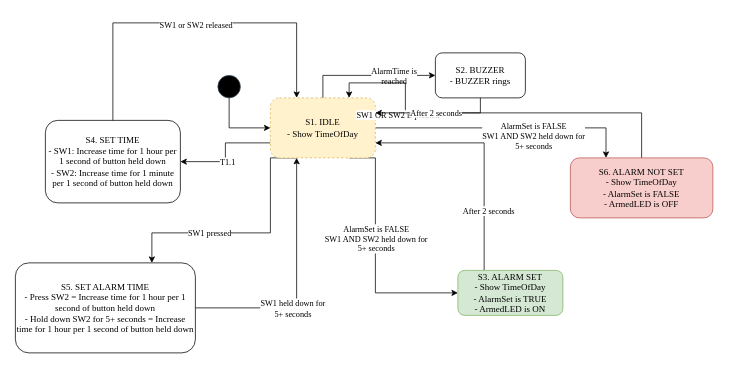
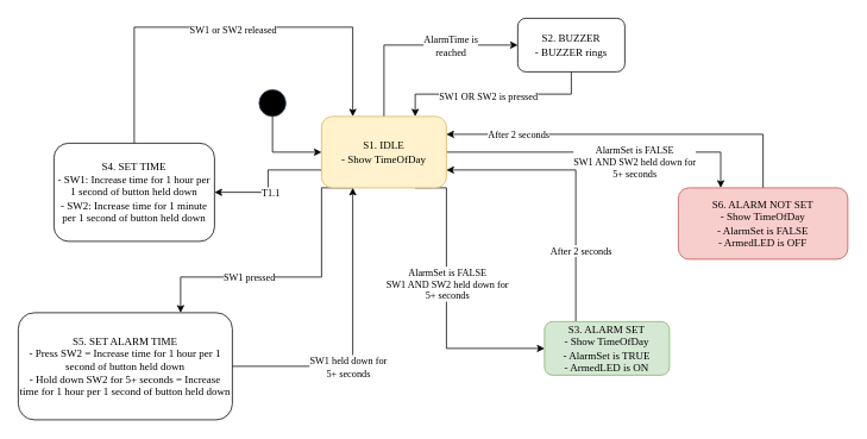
  <mxCell id="0" />
  <mxCell id="1" parent="0" />
  <mxCell id="2" style="edgeStyle=orthogonalEdgeStyle;rounded=0;orthogonalLoop=1;jettySize=auto;html=1;exitX=0.5;exitY=0;exitDx=0;exitDy=0;entryX=0;entryY=0.5;entryDx=0;entryDy=0;fontFamily=Oxygen Mono;fontSource=https%3A%2F%2Ffonts.googleapis.com%2Fcss%3Ffamily%3DOxygen%2BMono;" edge="1" parent="1" source="12" target="17"><mxGeometry relative="1" as="geometry" /></mxCell>
  <mxCell id="3" value="&lt;div&gt;AlarmTime is&lt;/div&gt;&lt;div&gt;reached&lt;/div&gt;" style="edgeLabel;html=1;align=center;verticalAlign=middle;resizable=0;points=[];fontFamily=Oxygen Mono;fontSource=https%3A%2F%2Ffonts.googleapis.com%2Fcss%3Ffamily%3DOxygen%2BMono;" vertex="1" connectable="0" parent="2"><mxGeometry x="0.183" y="1" relative="1" as="geometry"><mxPoint x="18" y="1" as="offset" /></mxGeometry></mxCell>
  <mxCell id="4" style="edgeStyle=orthogonalEdgeStyle;rounded=0;orthogonalLoop=1;jettySize=auto;html=1;exitX=0.75;exitY=1;exitDx=0;exitDy=0;entryX=0;entryY=0.5;entryDx=0;entryDy=0;fontFamily=Oxygen Mono;fontSource=https%3A%2F%2Ffonts.googleapis.com%2Fcss%3Ffamily%3DOxygen%2BMono;" edge="1" parent="1" source="12" target="20"><mxGeometry relative="1" as="geometry"><Array as="points"><mxPoint x="500" y="210" /><mxPoint x="500" y="390" /></Array></mxGeometry></mxCell>
  <mxCell id="5" value="&lt;div&gt;AlarmSet is FALSE&lt;br&gt;&lt;/div&gt;&lt;div&gt;SW1 AND SW2 held down for&lt;/div&gt;&lt;div&gt;5+ seconds&lt;br&gt;&lt;/div&gt;" style="edgeLabel;html=1;align=center;verticalAlign=middle;resizable=0;points=[];fontFamily=Oxygen Mono;" vertex="1" connectable="0" parent="4"><mxGeometry x="-0.25" y="-2" relative="1" as="geometry"><mxPoint x="2" y="20" as="offset" /></mxGeometry></mxCell>
  <mxCell id="6" style="edgeStyle=orthogonalEdgeStyle;rounded=0;orthogonalLoop=1;jettySize=auto;html=1;exitX=0;exitY=0.75;exitDx=0;exitDy=0;entryX=1;entryY=0.5;entryDx=0;entryDy=0;fontFamily=Oxygen Mono;fontSource=https%3A%2F%2Ffonts.googleapis.com%2Fcss%3Ffamily%3DOxygen%2BMono;" edge="1" parent="1" source="12" target="23"><mxGeometry relative="1" as="geometry" /></mxCell>
  <mxCell id="7" value="T1.1" style="edgeLabel;html=1;align=center;verticalAlign=middle;resizable=0;points=[];fontFamily=Oxygen Mono;" vertex="1" connectable="0" parent="6"><mxGeometry x="0.357" y="2" relative="1" as="geometry"><mxPoint x="15" y="-2" as="offset" /></mxGeometry></mxCell>
  <mxCell id="8" style="edgeStyle=orthogonalEdgeStyle;rounded=0;orthogonalLoop=1;jettySize=auto;html=1;exitX=0.25;exitY=1;exitDx=0;exitDy=0;fontFamily=Oxygen Mono;fontSource=https%3A%2F%2Ffonts.googleapis.com%2Fcss%3Ffamily%3DOxygen%2BMono;" edge="1" parent="1" source="12"><mxGeometry relative="1" as="geometry"><mxPoint x="202" y="350" as="targetPoint" /><Array as="points"><mxPoint x="360" y="210" /><mxPoint x="360" y="310" /><mxPoint x="202" y="310" /></Array></mxGeometry></mxCell>
  <mxCell id="9" value="SW1 pressed" style="edgeLabel;html=1;align=center;verticalAlign=middle;resizable=0;points=[];fontFamily=Oxygen Mono;" vertex="1" connectable="0" parent="8"><mxGeometry x="0.147" y="3" relative="1" as="geometry"><mxPoint x="-26" y="-3" as="offset" /></mxGeometry></mxCell>
  <mxCell id="10" style="edgeStyle=orthogonalEdgeStyle;rounded=0;orthogonalLoop=1;jettySize=auto;html=1;exitX=1;exitY=0.5;exitDx=0;exitDy=0;entryX=0.25;entryY=0;entryDx=0;entryDy=0;fontFamily=Oxygen Mono;fontSource=https%3A%2F%2Ffonts.googleapis.com%2Fcss%3Ffamily%3DOxygen%2BMono;" edge="1" parent="1" source="12" target="29"><mxGeometry relative="1" as="geometry" /></mxCell>
  <mxCell id="11" value="&lt;div&gt;AlarmSet is FALSE&lt;br&gt;&lt;/div&gt;&lt;div&gt;SW1 AND SW2 held down for&lt;/div&gt;&lt;div&gt;5+ seconds&lt;br&gt;&lt;/div&gt;" style="edgeLabel;html=1;align=center;verticalAlign=middle;resizable=0;points=[];fontFamily=Oxygen Mono;" vertex="1" connectable="0" parent="10"><mxGeometry x="0.093" y="-1" relative="1" as="geometry"><mxPoint x="20" y="9" as="offset" /></mxGeometry></mxCell>
- <mxCell id="12" value="&lt;div align=&quot;center&quot;&gt;S1. IDLE&lt;br&gt;&lt;/div&gt;&lt;div align=&quot;center&quot;&gt;- Show TimeOfDay&lt;/div&gt;" style="rounded=1;whiteSpace=wrap;html=1;fontFamily=Oxygen Mono;fontSource=https%3A%2F%2Ffonts.googleapis.com%2Fcss%3Ffamily%3DOxygen%2BMono;align=center;fillColor=#fff2cc;strokeColor=#d6b656;dashed=1;" vertex="1" parent="1"><mxGeometry x="360" y="130" width="140" height="80" as="geometry" /></mxCell>
+ <mxCell id="12" value="&lt;div align=&quot;center&quot;&gt;S1. IDLE&lt;br&gt;&lt;/div&gt;&lt;div align=&quot;center&quot;&gt;- Show TimeOfDay&lt;/div&gt;" style="rounded=1;whiteSpace=wrap;html=1;fontFamily=Oxygen Mono;fontSource=https%3A%2F%2Ffonts.googleapis.com%2Fcss%3Ffamily%3DOxygen%2BMono;align=center;fillColor=#fff2cc;strokeColor=#d6b656;" vertex="1" parent="1"><mxGeometry x="360" y="130" width="140" height="80" as="geometry" /></mxCell>
  <mxCell id="13" style="edgeStyle=orthogonalEdgeStyle;rounded=0;orthogonalLoop=1;jettySize=auto;html=1;exitX=0.5;exitY=1;exitDx=0;exitDy=0;entryX=0;entryY=0.5;entryDx=0;entryDy=0;fontFamily=Oxygen Mono;fontSource=https%3A%2F%2Ffonts.googleapis.com%2Fcss%3Ffamily%3DOxygen%2BMono;" edge="1" parent="1" source="14" target="12"><mxGeometry relative="1" as="geometry" /></mxCell>
  <mxCell id="14" value="" style="ellipse;whiteSpace=wrap;html=1;aspect=fixed;strokeColor=#314354;fontColor=#ffffff;fillColor=#000000;fontFamily=Oxygen Mono;fontSource=https%3A%2F%2Ffonts.googleapis.com%2Fcss%3Ffamily%3DOxygen%2BMono;" vertex="1" parent="1"><mxGeometry x="290" y="100" width="30" height="30" as="geometry" /></mxCell>
  <mxCell id="15" style="edgeStyle=orthogonalEdgeStyle;rounded=0;orthogonalLoop=1;jettySize=auto;html=1;exitX=0.5;exitY=1;exitDx=0;exitDy=0;entryX=0.75;entryY=0;entryDx=0;entryDy=0;fontFamily=Oxygen Mono;fontSource=https%3A%2F%2Ffonts.googleapis.com%2Fcss%3Ffamily%3DOxygen%2BMono;" edge="1" parent="1" source="17" target="12"><mxGeometry relative="1" as="geometry" /></mxCell>
  <mxCell id="16" value="SW1 OR SW2 is pressed" style="edgeLabel;html=1;align=center;verticalAlign=middle;resizable=0;points=[];fontFamily=Oxygen Mono;fontSource=https%3A%2F%2Ffonts.googleapis.com%2Fcss%3Ffamily%3DOxygen%2BMono;" vertex="1" connectable="0" parent="15"><mxGeometry x="-0.25" y="2" relative="1" as="geometry"><mxPoint x="-35" as="offset" /></mxGeometry></mxCell>
- <mxCell id="17" value="&lt;div&gt;S2. BUZZER&lt;/div&gt;&lt;div&gt;- BUZZER rings&lt;br&gt;&lt;/div&gt;" style="rounded=1;whiteSpace=wrap;html=1;fillColor=none;fontFamily=Oxygen Mono;fontSource=https%3A%2F%2Ffonts.googleapis.com%2Fcss%3Ffamily%3DOxygen%2BMono;" vertex="1" parent="1"><mxGeometry x="580" y="70" width="120" height="60" as="geometry" /></mxCell>
+ <mxCell id="17" value="&lt;div&gt;S2. BUZZER&lt;/div&gt;&lt;div&gt;- BUZZER rings&lt;br&gt;&lt;/div&gt;" style="rounded=1;whiteSpace=wrap;html=1;fillColor=none;fontFamily=Oxygen Mono;fontSource=https%3A%2F%2Ffonts.googleapis.com%2Fcss%3Ffamily%3DOxygen%2BMono;" vertex="1" parent="1"><mxGeometry x="580" y="20" width="120" height="60" as="geometry" /></mxCell>
  <mxCell id="18" style="edgeStyle=orthogonalEdgeStyle;rounded=0;orthogonalLoop=1;jettySize=auto;html=1;exitX=0.25;exitY=0;exitDx=0;exitDy=0;entryX=1;entryY=0.75;entryDx=0;entryDy=0;fontFamily=Oxygen Mono;fontSource=https%3A%2F%2Ffonts.googleapis.com%2Fcss%3Ffamily%3DOxygen%2BMono;" edge="1" parent="1" source="20" target="12"><mxGeometry relative="1" as="geometry" /></mxCell>
  <mxCell id="19" value="After 2 seconds" style="edgeLabel;html=1;align=center;verticalAlign=middle;resizable=0;points=[];fontFamily=Oxygen Mono;" vertex="1" connectable="0" parent="18"><mxGeometry x="-0.264" y="2" relative="1" as="geometry"><mxPoint x="7" y="36" as="offset" /></mxGeometry></mxCell>
  <mxCell id="20" value="&lt;div&gt;S3. ALARM SET&lt;/div&gt;&lt;div&gt;- Show TimeOfDay&lt;/div&gt;&lt;div&gt;- AlarmSet is TRUE&lt;/div&gt;&lt;div&gt;- ArmedLED is ON&lt;br&gt;&lt;/div&gt;" style="rounded=1;whiteSpace=wrap;html=1;fillColor=#d5e8d4;fontFamily=Oxygen Mono;fontSource=https%3A%2F%2Ffonts.googleapis.com%2Fcss%3Ffamily%3DOxygen%2BMono;strokeColor=#82b366;" vertex="1" parent="1"><mxGeometry x="610" y="360" width="140" height="60" as="geometry" /></mxCell>
  <mxCell id="21" style="edgeStyle=orthogonalEdgeStyle;rounded=0;orthogonalLoop=1;jettySize=auto;html=1;exitX=0.5;exitY=0;exitDx=0;exitDy=0;entryX=0.25;entryY=0;entryDx=0;entryDy=0;fontFamily=Oxygen Mono;fontSource=https%3A%2F%2Ffonts.googleapis.com%2Fcss%3Ffamily%3DOxygen%2BMono;" edge="1" parent="1" source="23" target="12"><mxGeometry relative="1" as="geometry"><Array as="points"><mxPoint x="150" y="30" /><mxPoint x="395" y="30" /></Array></mxGeometry></mxCell>
  <mxCell id="22" value="SW1 or SW2 released" style="edgeLabel;html=1;align=center;verticalAlign=middle;resizable=0;points=[];fontFamily=Oxygen Mono;" vertex="1" connectable="0" parent="21"><mxGeometry x="-0.175" y="-2" relative="1" as="geometry"><mxPoint x="44" as="offset" /></mxGeometry></mxCell>
  <mxCell id="23" value="&lt;div&gt;S4. SET TIME&lt;/div&gt;&lt;div&gt;- SW1: Increase time for 1 hour per 1 second of button held down&lt;/div&gt;&lt;div&gt;- SW2: Increase time for 1 minute per 1 second of button held down&lt;br&gt;&lt;/div&gt;" style="rounded=1;whiteSpace=wrap;html=1;fillColor=none;fontFamily=Oxygen Mono;fontSource=https%3A%2F%2Ffonts.googleapis.com%2Fcss%3Ffamily%3DOxygen%2BMono;" vertex="1" parent="1"><mxGeometry x="60" y="160" width="180" height="110" as="geometry" /></mxCell>
  <mxCell id="24" style="edgeStyle=orthogonalEdgeStyle;rounded=0;orthogonalLoop=1;jettySize=auto;html=1;exitX=1;exitY=0.5;exitDx=0;exitDy=0;entryX=0.25;entryY=1;entryDx=0;entryDy=0;fontFamily=Oxygen Mono;fontSource=https%3A%2F%2Ffonts.googleapis.com%2Fcss%3Ffamily%3DOxygen%2BMono;" edge="1" parent="1" source="26" target="12"><mxGeometry relative="1" as="geometry" /></mxCell>
  <mxCell id="25" value="&lt;div&gt;SW1 held down for&lt;/div&gt;&lt;div&gt;5+ seconds&lt;/div&gt;" style="edgeLabel;html=1;align=center;verticalAlign=middle;resizable=0;points=[];fontFamily=Oxygen Mono;" vertex="1" connectable="0" parent="24"><mxGeometry x="-0.745" y="-1" relative="1" as="geometry"><mxPoint x="86" y="-1" as="offset" /></mxGeometry></mxCell>
  <mxCell id="26" value="&lt;div&gt;S5. SET ALARM TIME&lt;br&gt;&lt;/div&gt;&lt;div&gt;- Press SW2 = Increase time for 1 hour per 1 second of button held down&lt;/div&gt;&lt;div&gt;- Hold down SW2 for 5+ seconds = Increase time for 1 hour per 1 second of button held down&lt;/div&gt;" style="rounded=1;whiteSpace=wrap;html=1;fillColor=none;fontFamily=Oxygen Mono;fontSource=https%3A%2F%2Ffonts.googleapis.com%2Fcss%3Ffamily%3DOxygen%2BMono;" vertex="1" parent="1"><mxGeometry x="20" y="350" width="240" height="120" as="geometry" /></mxCell>
  <mxCell id="27" style="edgeStyle=orthogonalEdgeStyle;rounded=0;orthogonalLoop=1;jettySize=auto;html=1;exitX=0.5;exitY=0;exitDx=0;exitDy=0;entryX=1;entryY=0.25;entryDx=0;entryDy=0;fontFamily=Oxygen Mono;fontSource=https%3A%2F%2Ffonts.googleapis.com%2Fcss%3Ffamily%3DOxygen%2BMono;" edge="1" parent="1" source="29" target="12"><mxGeometry relative="1" as="geometry"><Array as="points"><mxPoint x="855" y="150" /></Array></mxGeometry></mxCell>
  <mxCell id="28" value="After 2 seconds" style="edgeLabel;html=1;align=center;verticalAlign=middle;resizable=0;points=[];fontFamily=Oxygen Mono;" vertex="1" connectable="0" parent="27"><mxGeometry x="0.682" y="-1" relative="1" as="geometry"><mxPoint x="14" as="offset" /></mxGeometry></mxCell>
  <mxCell id="29" value="S6. ALARM NOT SET&lt;br&gt;- Show TimeOfDay&lt;br&gt;- AlarmSet is FALSE&lt;br&gt;- ArmedLED is OFF" style="rounded=1;whiteSpace=wrap;html=1;fillColor=#f8cecc;fontFamily=Oxygen Mono;fontSource=https%3A%2F%2Ffonts.googleapis.com%2Fcss%3Ffamily%3DOxygen%2BMono;strokeColor=#b85450;" vertex="1" parent="1"><mxGeometry x="760" y="210" width="190" height="80" as="geometry" /></mxCell>
